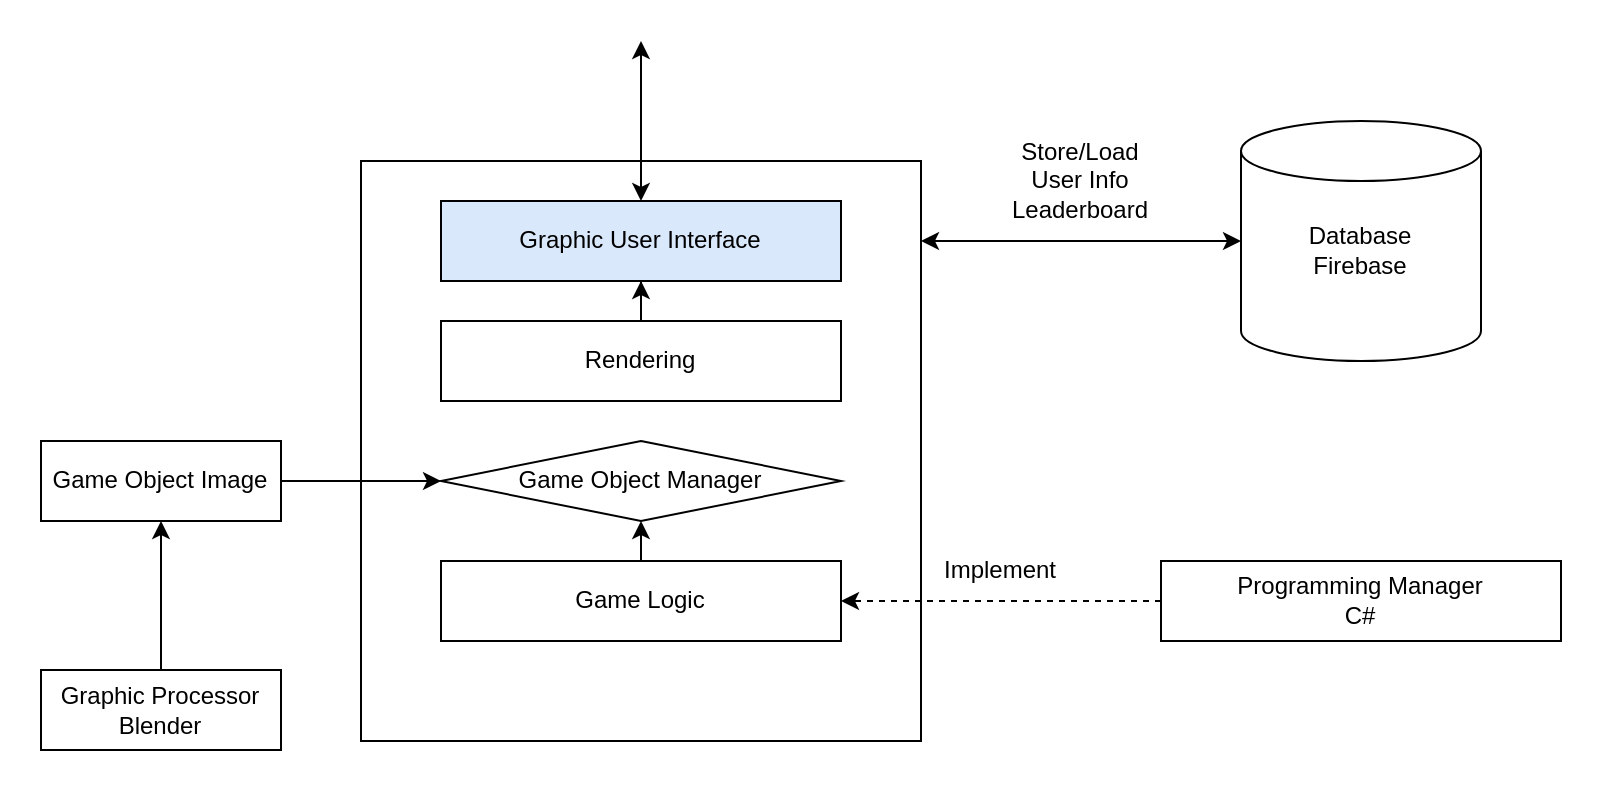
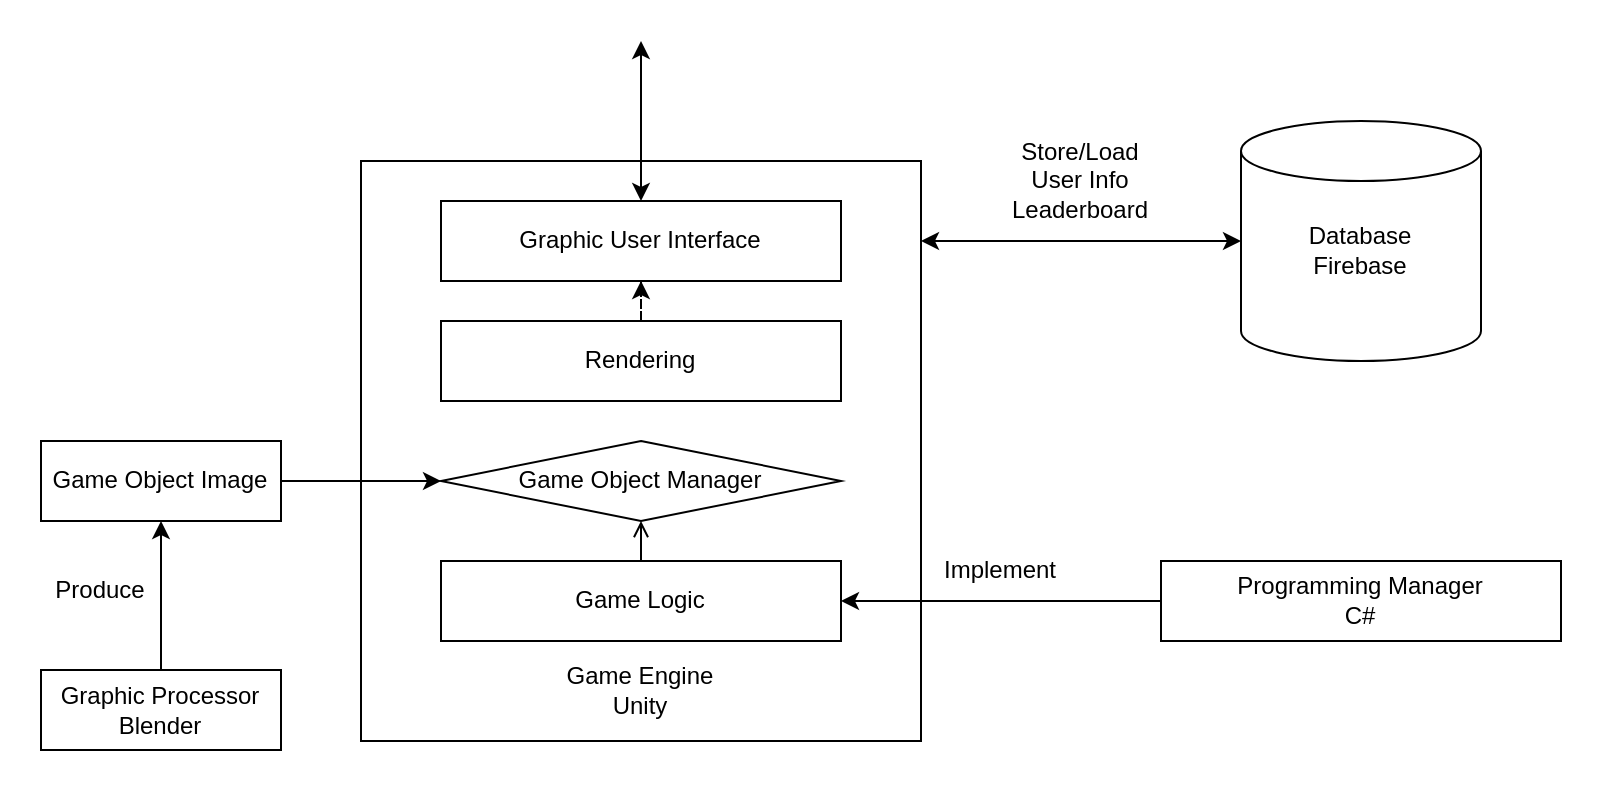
  <mxCell id="0" />
  <mxCell id="1" parent="0" />
  <mxCell id="2" value="" style="rounded=0;whiteSpace=wrap;html=1;" vertex="1" parent="1"><mxGeometry x="180" y="80" width="280" height="290" as="geometry" /></mxCell>
- <mxCell id="3" value="Graphic User Interface" style="rounded=0;whiteSpace=wrap;html=1;fillColor=#dae8fc;" vertex="1" parent="1"><mxGeometry x="220" y="100" width="200" height="40" as="geometry" /></mxCell>
+ <mxCell id="3" value="Graphic User Interface" style="rounded=0;whiteSpace=wrap;html=1;" vertex="1" parent="1"><mxGeometry x="220" y="100" width="200" height="40" as="geometry" /></mxCell>
  <mxCell id="4" value="" style="endArrow=classic;startArrow=classic;html=1;rounded=0;exitX=0.5;exitY=0;exitDx=0;exitDy=0;" edge="1" parent="1" source="3"><mxGeometry width="50" height="50" relative="1" as="geometry"><mxPoint x="370" y="120" as="sourcePoint" /><mxPoint x="320" y="20" as="targetPoint" /></mxGeometry></mxCell>
  <mxCell id="5" value="Game Logic" style="rounded=0;whiteSpace=wrap;html=1;" vertex="1" parent="1"><mxGeometry x="220" y="280" width="200" height="40" as="geometry" /></mxCell>
  <mxCell id="6" value="Game Object Manager" style="rhombus;whiteSpace=wrap;html=1;" vertex="1" parent="1"><mxGeometry x="220" y="220" width="200" height="40" as="geometry" /></mxCell>
- <mxCell id="7" value="" style="edgeStyle=orthogonalEdgeStyle;rounded=0;orthogonalLoop=1;jettySize=auto;html=1;" edge="1" parent="1" source="8" target="3"><mxGeometry relative="1" as="geometry" /></mxCell>
+ <mxCell id="7" value="" style="edgeStyle=orthogonalEdgeStyle;rounded=0;orthogonalLoop=1;jettySize=auto;html=1;dashed=1;" edge="1" parent="1" source="8" target="3"><mxGeometry relative="1" as="geometry" /></mxCell>
  <mxCell id="8" value="Rendering" style="rounded=0;whiteSpace=wrap;html=1;" vertex="1" parent="1"><mxGeometry x="220" y="160" width="200" height="40" as="geometry" /></mxCell>
- <mxCell id="9" value="" style="edgeStyle=orthogonalEdgeStyle;rounded=0;orthogonalLoop=1;jettySize=auto;html=1;dashed=1;" edge="1" parent="1" source="10" target="5"><mxGeometry relative="1" as="geometry" /></mxCell>
+ <mxCell id="9" value="" style="edgeStyle=orthogonalEdgeStyle;rounded=0;orthogonalLoop=1;jettySize=auto;html=1;" edge="1" parent="1" source="10" target="5"><mxGeometry relative="1" as="geometry" /></mxCell>
  <mxCell id="10" value="Programming Manager&lt;br&gt;C#" style="rounded=0;whiteSpace=wrap;html=1;" vertex="1" parent="1"><mxGeometry x="580" y="280" width="200" height="40" as="geometry" /></mxCell>
- <mxCell id="11" value="" style="endArrow=classic;html=1;rounded=0;exitX=0.5;exitY=0;exitDx=0;exitDy=0;entryX=0.5;entryY=1;entryDx=0;entryDy=0;" edge="1" parent="1" source="5" target="6"><mxGeometry width="50" height="50" relative="1" as="geometry"><mxPoint x="440" y="330" as="sourcePoint" /><mxPoint x="490" y="280" as="targetPoint" /></mxGeometry></mxCell>
+ <mxCell id="11" value="" style="endArrow=open;html=1;rounded=0;exitX=0.5;exitY=0;exitDx=0;exitDy=0;entryX=0.5;entryY=1;entryDx=0;entryDy=0;" edge="1" parent="1" source="5" target="6"><mxGeometry width="50" height="50" relative="1" as="geometry"><mxPoint x="440" y="330" as="sourcePoint" /><mxPoint x="490" y="280" as="targetPoint" /></mxGeometry></mxCell>
  <mxCell id="12" value="" style="edgeStyle=orthogonalEdgeStyle;rounded=0;orthogonalLoop=1;jettySize=auto;html=1;" edge="1" parent="1" source="13" target="6"><mxGeometry relative="1" as="geometry" /></mxCell>
  <mxCell id="13" value="Game Object Image" style="rounded=0;whiteSpace=wrap;html=1;" vertex="1" parent="1"><mxGeometry x="20" y="220" width="120" height="40" as="geometry" /></mxCell>
  <mxCell id="14" value="" style="edgeStyle=orthogonalEdgeStyle;rounded=0;orthogonalLoop=1;jettySize=auto;html=1;" edge="1" parent="1" source="15" target="13"><mxGeometry relative="1" as="geometry" /></mxCell>
  <mxCell id="15" value="Graphic Processor&lt;br&gt;Blender" style="rounded=0;whiteSpace=wrap;html=1;" vertex="1" parent="1"><mxGeometry x="20" y="334.5" width="120" height="40" as="geometry" /></mxCell>
  <mxCell id="16" value="" style="endArrow=classic;startArrow=classic;html=1;rounded=0;entryX=0;entryY=0.5;entryDx=0;entryDy=0;entryPerimeter=0;" edge="1" parent="1" target="17"><mxGeometry width="50" height="50" relative="1" as="geometry"><mxPoint x="460" y="120" as="sourcePoint" /><mxPoint x="500" y="120" as="targetPoint" /></mxGeometry></mxCell>
  <mxCell id="17" value="" style="shape=cylinder3;whiteSpace=wrap;html=1;boundedLbl=1;backgroundOutline=1;size=15;" vertex="1" parent="1"><mxGeometry x="620" y="60" width="120" height="120" as="geometry" /></mxCell>
+ <mxCell id="18" value="Game Engine&lt;br&gt;Unity" style="text;html=1;strokeColor=none;fillColor=none;align=center;verticalAlign=middle;whiteSpace=wrap;rounded=0;" vertex="1" parent="1"><mxGeometry x="220" y="329.5" width="200" height="30" as="geometry" /></mxCell>
  <mxCell id="19" value="Database&lt;br&gt;Firebase" style="text;html=1;strokeColor=none;fillColor=none;align=center;verticalAlign=middle;whiteSpace=wrap;rounded=0;" vertex="1" parent="1"><mxGeometry x="620" y="100" width="120" height="50" as="geometry" /></mxCell>
  <mxCell id="20" value="Store/Load&lt;br&gt;User Info&lt;br&gt;Leaderboard" style="text;html=1;strokeColor=none;fillColor=none;align=center;verticalAlign=middle;whiteSpace=wrap;rounded=0;" vertex="1" parent="1"><mxGeometry x="480" y="60" width="120" height="60" as="geometry" /></mxCell>
  <mxCell id="21" value="Implement" style="text;html=1;strokeColor=none;fillColor=none;align=center;verticalAlign=middle;whiteSpace=wrap;rounded=0;" vertex="1" parent="1"><mxGeometry x="470" y="270" width="60" height="30" as="geometry" /></mxCell>
+ <mxCell id="22" value="Produce" style="text;html=1;strokeColor=none;fillColor=none;align=center;verticalAlign=middle;whiteSpace=wrap;rounded=0;" vertex="1" parent="1"><mxGeometry x="20" y="280" width="60" height="30" as="geometry" /></mxCell>
